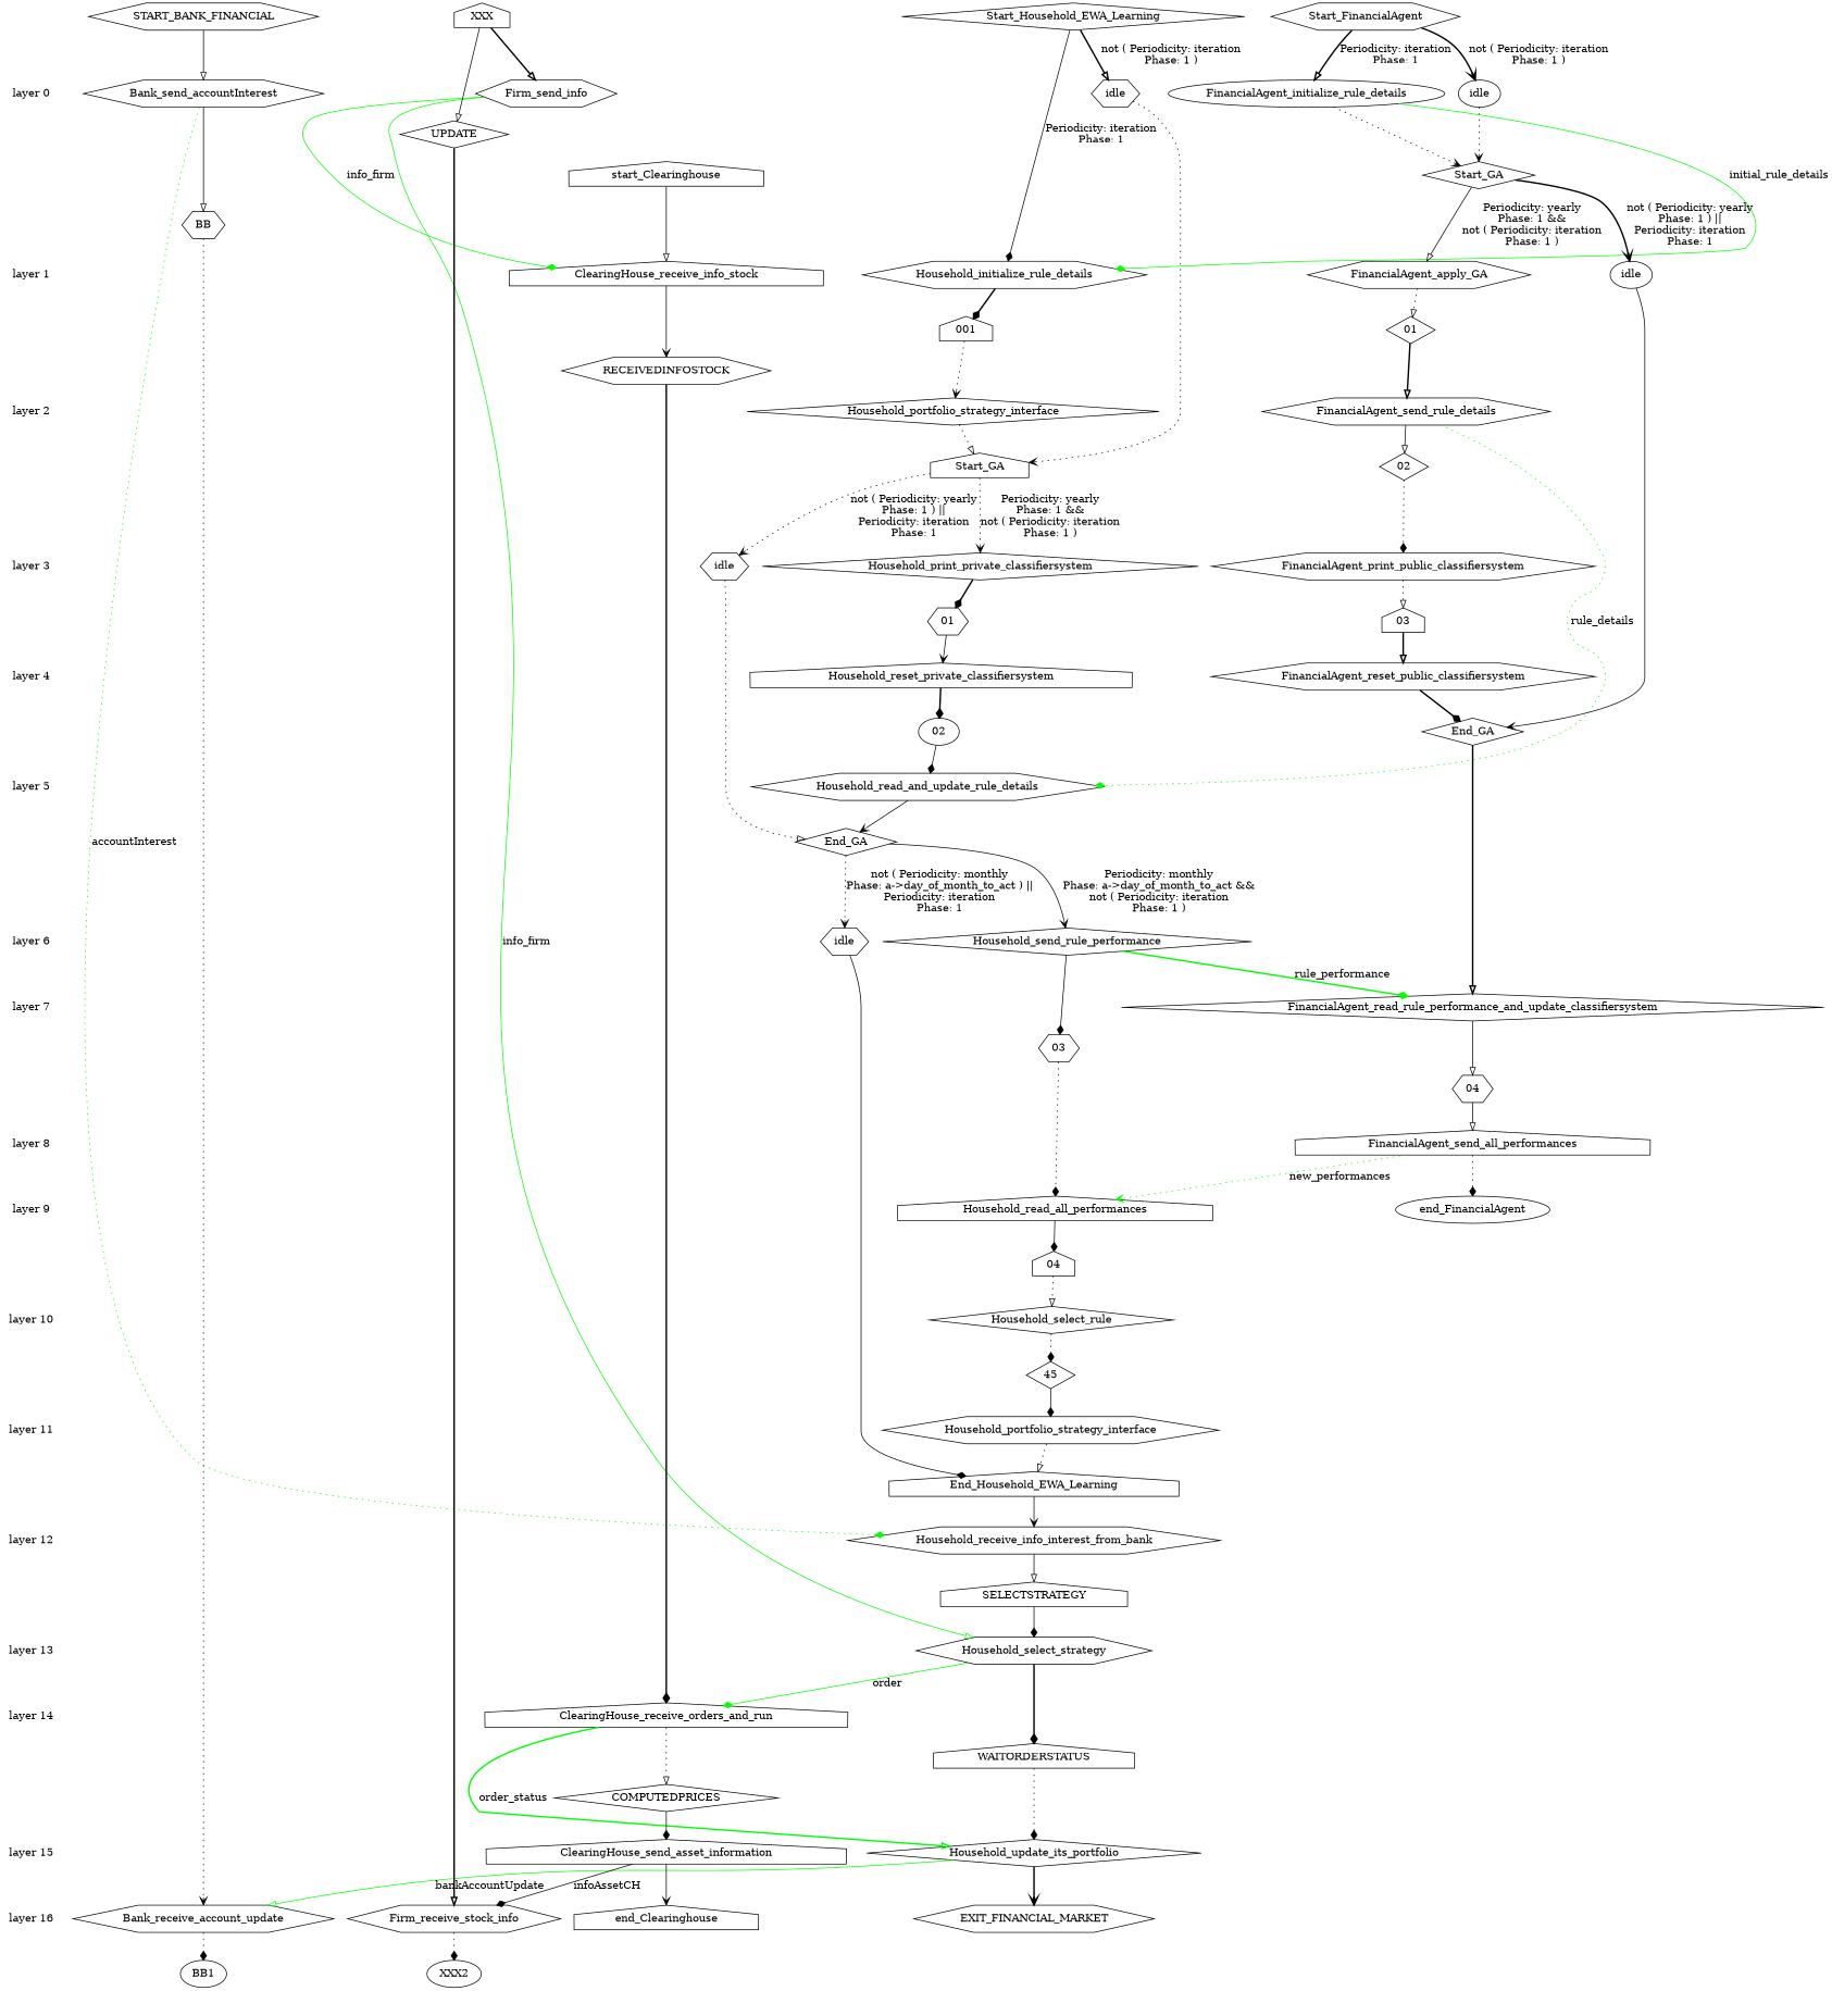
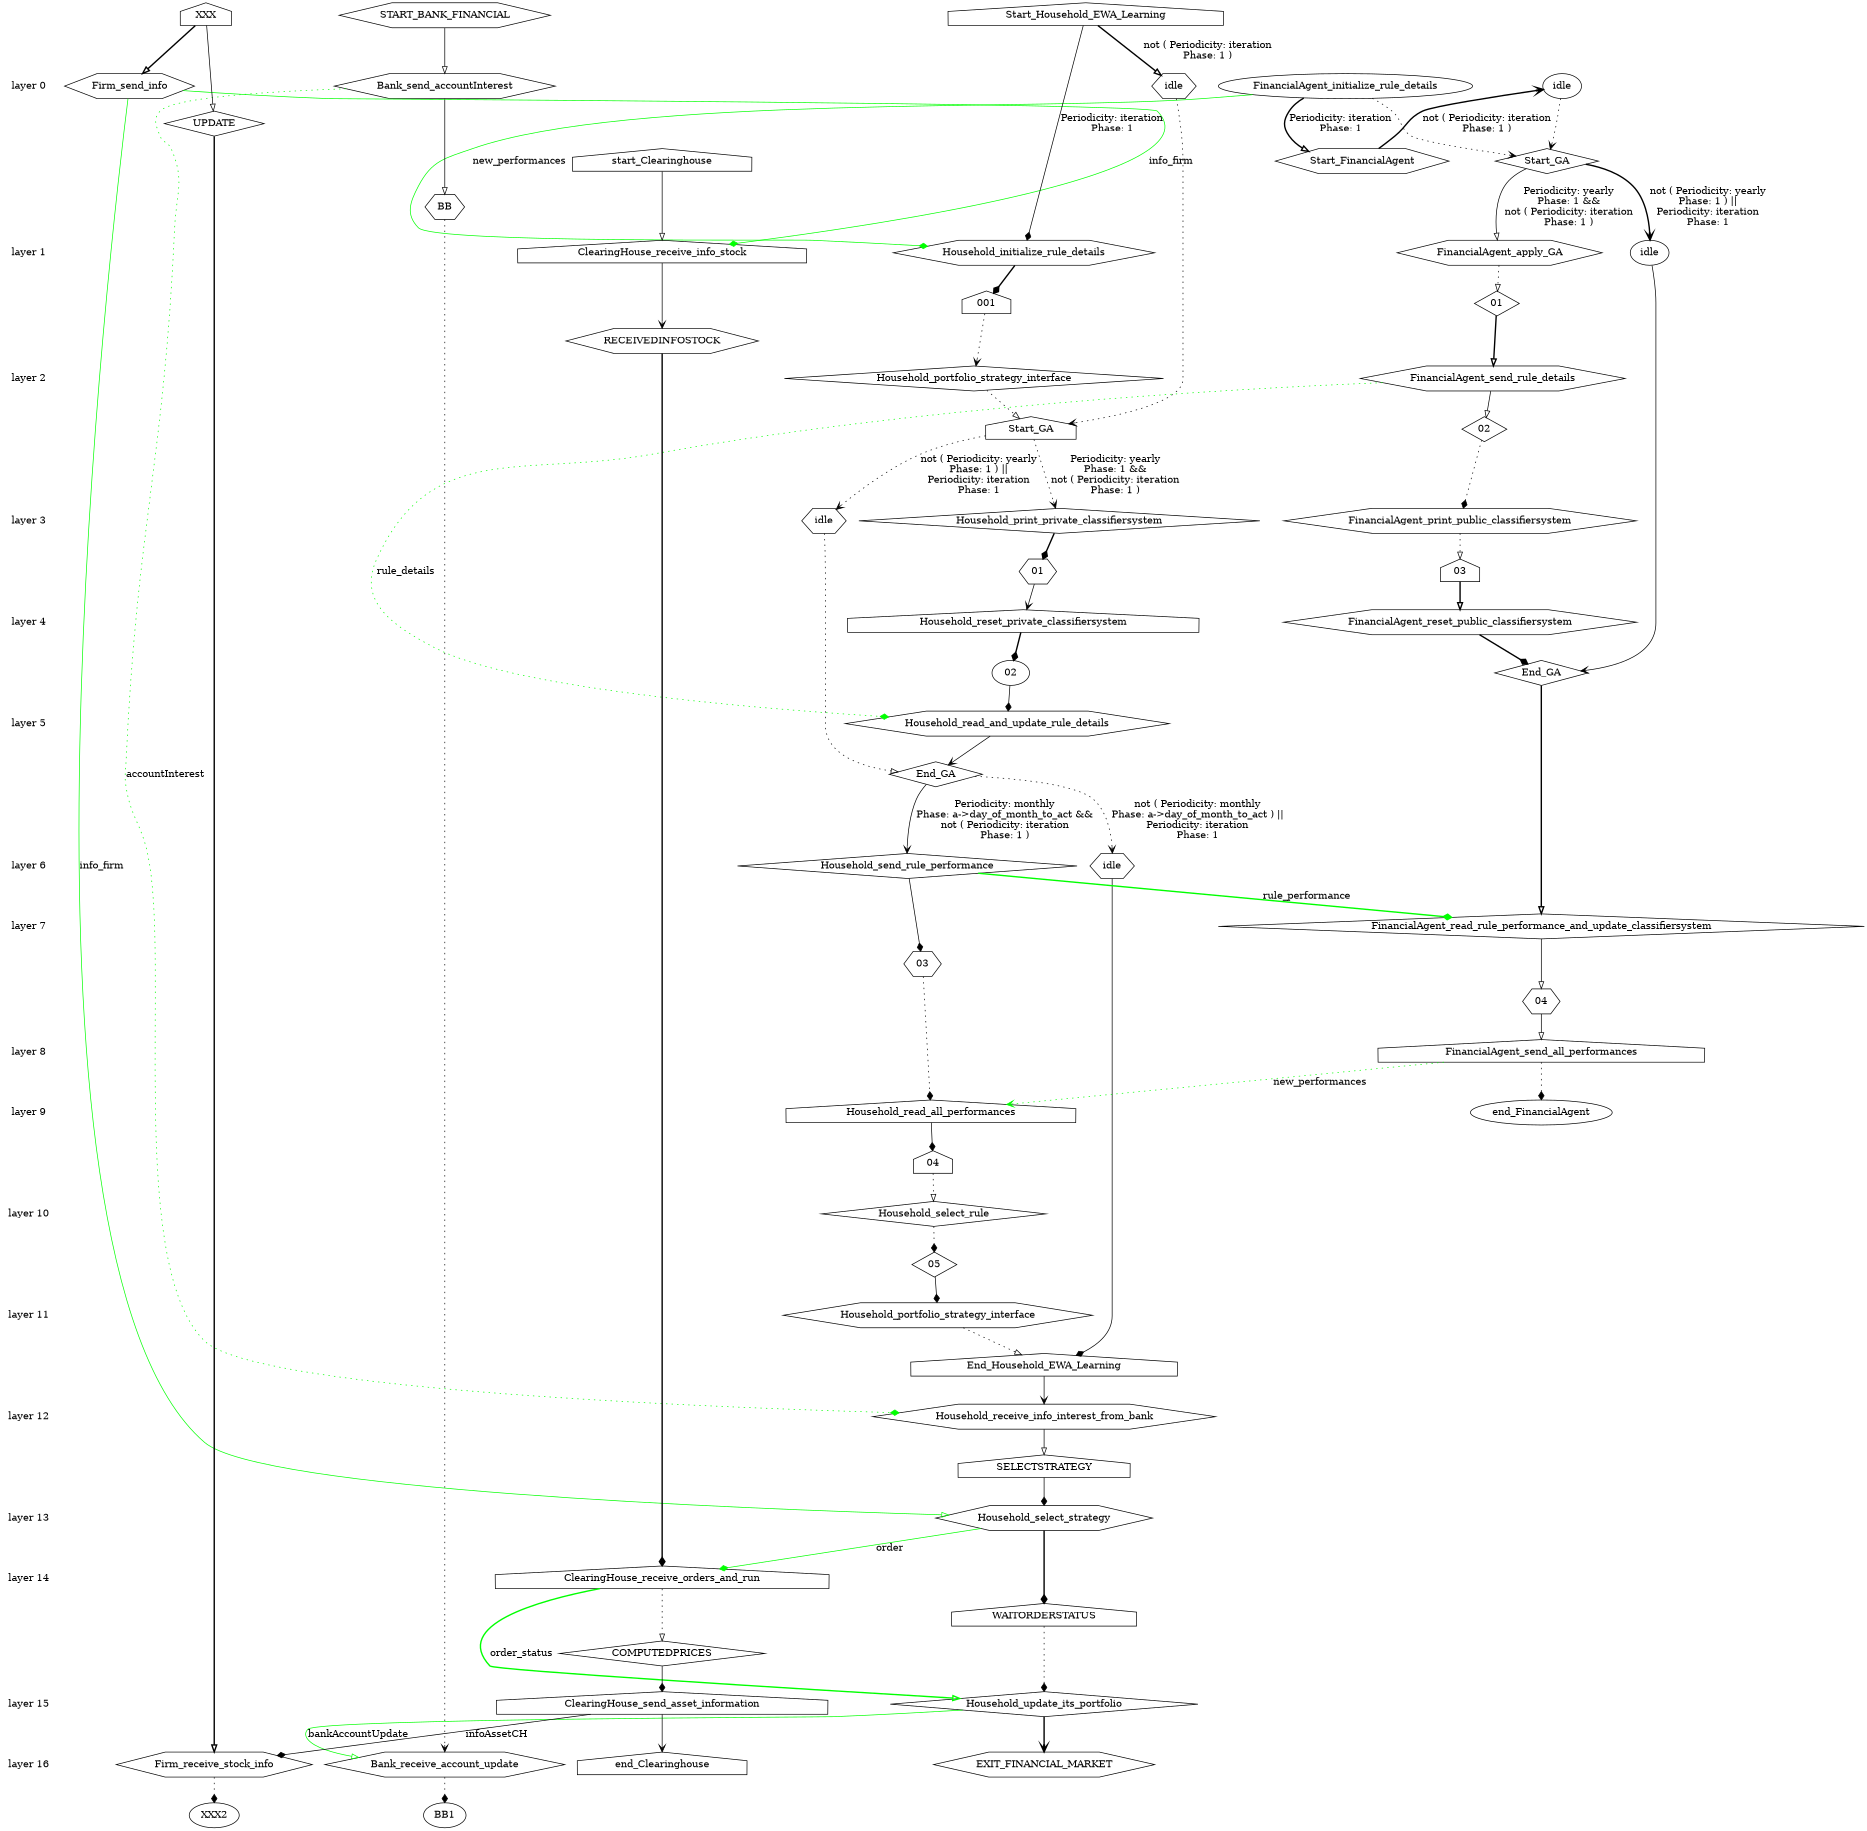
  digraph {
    rankdir=TB
    node [shape=hexagon]
    edge [style=solid arrowhead=diamond]
    n1 [label="layer 0" shape=plaintext]
    n2 [label=idle shape=ellipse]
    n3 [label=FinancialAgent_initialize_rule_details shape=ellipse]
    n4 [label=idle]
    n5 [label=Bank_send_accountInterest]
    n6 [label=Firm_send_info]
    n7 [label="layer 1" shape=plaintext]
    n8 [label=idle shape=ellipse]
    n9 [label=FinancialAgent_apply_GA]
    n10 [label=Household_initialize_rule_details]
    n11 [label=ClearingHouse_receive_info_stock shape=house]
    n12 [label="layer 2" shape=plaintext]
    n13 [label=FinancialAgent_send_rule_details]
    n14 [label=Household_portfolio_strategy_interface shape=diamond]
    n15 [label="layer 3" shape=plaintext]
    n16 [label=FinancialAgent_print_public_classifiersystem]
    n17 [label=idle]
    n18 [label=Household_print_private_classifiersystem shape=diamond]
    n19 [label="layer 4" shape=plaintext]
    n20 [label=FinancialAgent_reset_public_classifiersystem]
    n21 [label=Household_reset_private_classifiersystem shape=house]
    n22 [label="layer 5" shape=plaintext]
    n23 [label=Household_read_and_update_rule_details]
    n24 [label="layer 6" shape=plaintext]
    n25 [label=idle]
    n26 [label=Household_send_rule_performance shape=diamond]
    n27 [label="layer 7" shape=plaintext]
    n28 [label=FinancialAgent_read_rule_performance_and_update_classifiersystem shape=diamond]
    n29 [label="layer 8" shape=plaintext]
    n30 [label=FinancialAgent_send_all_performances shape=house]
    n31 [label="layer 9" shape=plaintext]
    n32 [label=Household_read_all_performances shape=house]
    n33 [label="layer 10" shape=plaintext]
    n34 [label=Household_select_rule shape=diamond]
    n35 [label="layer 11" shape=plaintext]
    n36 [label=Household_portfolio_strategy_interface]
    n37 [label="layer 12" shape=plaintext]
    n38 [label=Household_receive_info_interest_from_bank]
    n39 [label="layer 13" shape=plaintext]
    n40 [label=Household_select_strategy]
    n41 [label="layer 14" shape=plaintext]
    n42 [label=ClearingHouse_receive_orders_and_run shape=house]
    n43 [label="layer 15" shape=plaintext]
    n44 [label=Household_update_its_portfolio shape=diamond]
    n45 [label=ClearingHouse_send_asset_information shape=house]
    n46 [label="layer 16" shape=plaintext]
    n47 [label=Bank_receive_account_update]
    n48 [label=Firm_receive_stock_info]
    n49 [label=Start_GA shape=diamond]
    n50 [label=Start_GA shape=house]
    n51 [label=BB]
    n52 [label=End_GA shape=diamond]
    n53 [label=01 shape=diamond]
    n54 [label=001 shape=house]
    n55 [label=RECEIVEDINFOSTOCK]
    n56 [label=02 shape=diamond]
    n57 [label=03 shape=house]
    n58 [label=End_GA shape=diamond]
    n59 [label=01]
    n60 [label=02 shape=ellipse]
    n61 [label=End_Household_EWA_Learning shape=house]
    n62 [label=03]
    n63 [label=04]
    n64 [label=end_FinancialAgent shape=ellipse]
    n65 [label=04 shape=house]
-   n66 [label=45 shape=diamond]
+   n66 [label=05 shape=diamond]
    n67 [label=SELECTSTRATEGY shape=house]
    n68 [label=WAITORDERSTATUS shape=house]
    n69 [label=COMPUTEDPRICES shape=diamond]
    n70 [label=EXIT_FINANCIAL_MARKET]
    n71 [label=end_Clearinghouse shape=house]
    n72 [label=BB1 shape=ellipse]
    n73 [label=XXX2 shape=ellipse]
    n74 [label=Start_FinancialAgent]
-   n75 [label=Start_Household_EWA_Learning shape=diamond]
+   n75 [label=Start_Household_EWA_Learning shape=house]
    n76 [label=start_Clearinghouse shape=house]
    n77 [label=START_BANK_FINANCIAL]
    n78 [label=UPDATE shape=diamond]
    n79 [label=XXX shape=house]
    subgraph sub_1 {
      rank=same
      n1
      n2
      n3
      n4
      n5
      n6
    }
    subgraph sub_2 {
      rank=same
      n7
      n8
      n9
      n10
      n11
    }
    subgraph sub_3 {
      rank=same
      n12
      n13
      n14
    }
    subgraph sub_4 {
      rank=same
      n15
      n16
      n17
      n18
    }
    subgraph sub_5 {
      rank=same
      n19
      n20
      n21
    }
    subgraph sub_6 {
      rank=same
      n22
      n23
    }
    subgraph sub_7 {
      rank=same
      n24
      n25
      n26
    }
    subgraph sub_8 {
      rank=same
      n27
      n28
    }
    subgraph sub_9 {
      rank=same
      n29
      n30
    }
    subgraph sub_10 {
      rank=same
      n31
      n32
    }
    subgraph sub_11 {
      rank=same
      n33
      n34
    }
    subgraph sub_12 {
      rank=same
      n35
      n36
    }
    subgraph sub_13 {
      rank=same
      n37
      n38
    }
    subgraph sub_14 {
      rank=same
      n39
      n40
    }
    subgraph sub_15 {
      rank=same
      n41
      n42
    }
    subgraph sub_16 {
      rank=same
      n43
      n44
      n45
    }
    subgraph sub_17 {
      rank=same
      n46
      n47
      n48
    }
    n1 -> n7 [style=invis arrowhead=""]
    n2 -> n49 [arrowhead=vee style=dotted]
-   n3 -> n10 [color="#00ff00" constraint=false label=initial_rule_details]
+   n3 -> n10 [color="#00ff00" constraint=false label=new_performances]
    n3 -> n49 [arrowhead=vee style=dotted]
    n4 -> n50 [arrowhead=vee style=dotted]
    n5 -> n38 [color="#00ff00" constraint=false label=accountInterest style=dotted]
    n5 -> n51 [arrowhead=onormal]
    n6 -> n11 [color="#00ff00" constraint=false label=info_firm]
    n6 -> n40 [arrowhead=onormal color="#00ff00" constraint=false label=info_firm]
    n7 -> n12 [style=invis arrowhead=""]
    n8 -> n52 [arrowhead=vee]
    n9 -> n53 [arrowhead=onormal style=dotted]
    n10 -> n54 [style=bold]
    n11 -> n55 [arrowhead=vee]
    n12 -> n15 [style=invis arrowhead=""]
    n13 -> n23 [color="#00ff00" constraint=false label=rule_details style=dotted]
    n13 -> n56 [arrowhead=onormal]
    n14 -> n50 [arrowhead=onormal style=dotted]
    n15 -> n19 [style=invis arrowhead=""]
    n16 -> n57 [arrowhead=onormal style=dotted]
    n17 -> n58 [arrowhead=onormal style=dotted]
    n18 -> n59 [style=bold]
    n19 -> n22 [style=invis arrowhead=""]
    n20 -> n52 [style=bold]
    n21 -> n60 [style=bold]
    n22 -> n24 [style=invis arrowhead=""]
    n23 -> n58 [arrowhead=vee]
    n24 -> n27 [style=invis arrowhead=""]
    n25 -> n61
    n26 -> n28 [color="#00ff00" constraint=false label=rule_performance style=bold]
    n26 -> n62
    n27 -> n29 [style=invis arrowhead=""]
    n28 -> n63 [arrowhead=onormal]
    n29 -> n31 [style=invis arrowhead=""]
    n30 -> n32 [arrowhead=vee color="#00ff00" constraint=false label=new_performances style=dotted]
    n30 -> n64 [style=dotted]
    n31 -> n33 [style=invis arrowhead=""]
    n32 -> n65
    n33 -> n35 [style=invis arrowhead=""]
    n34 -> n66 [style=dotted]
    n35 -> n37 [style=invis arrowhead=""]
    n36 -> n61 [arrowhead=onormal style=dotted]
    n37 -> n39 [style=invis arrowhead=""]
    n38 -> n67 [arrowhead=onormal]
    n39 -> n41 [style=invis arrowhead=""]
    n40 -> n42 [color="#00ff00" constraint=false label=order]
    n40 -> n68 [style=bold]
    n41 -> n43 [style=invis arrowhead=""]
    n42 -> n44 [arrowhead=onormal color="#00ff00" constraint=false label=order_status style=bold]
    n42 -> n69 [arrowhead=onormal style=dotted]
    n43 -> n46 [style=invis arrowhead=""]
    n44 -> n47 [arrowhead=onormal color="#00ff00" constraint=false label=bankAccountUpdate]
    n44 -> n70 [arrowhead=vee style=bold]
    n45 -> n48 [color=black constraint=false label=infoAssetCH]
    n45 -> n71 [arrowhead=vee]
    n47 -> n72 [style=dotted]
    n48 -> n73 [style=dotted]
    n49 -> n8 [arrowhead=vee label="not ( Periodicity: yearly\nPhase: 1 ) ||\nPeriodicity: iteration\nPhase: 1" style=bold]
    n49 -> n9 [arrowhead=onormal label="Periodicity: yearly\nPhase: 1 &&\nnot ( Periodicity: iteration\nPhase: 1 )"]
    n50 -> n17 [arrowhead=vee label="not ( Periodicity: yearly\nPhase: 1 ) ||\nPeriodicity: iteration\nPhase: 1" style=dotted]
    n50 -> n18 [arrowhead=vee label="Periodicity: yearly\nPhase: 1 &&\nnot ( Periodicity: iteration\nPhase: 1 )" style=dotted]
    n51 -> n47 [arrowhead=vee style=dotted]
    n52 -> n28 [arrowhead=onormal style=bold]
    n53 -> n13 [arrowhead=onormal style=bold]
    n54 -> n14 [arrowhead=vee style=dotted]
    n55 -> n42 [style=bold]
    n56 -> n16 [style=dotted]
    n57 -> n20 [arrowhead=onormal style=bold]
    n58 -> n25 [arrowhead=vee label="not ( Periodicity: monthly\nPhase: a->day_of_month_to_act ) ||\nPeriodicity: iteration\nPhase: 1" style=dotted]
    n58 -> n26 [arrowhead=vee label="Periodicity: monthly\nPhase: a->day_of_month_to_act &&\nnot ( Periodicity: iteration\nPhase: 1 )"]
    n59 -> n21 [arrowhead=vee]
    n60 -> n23
    n61 -> n38 [arrowhead=vee]
    n62 -> n32 [style=dotted]
    n63 -> n30 [arrowhead=onormal]
    n65 -> n34 [arrowhead=onormal style=dotted]
    n66 -> n36
    n67 -> n40
    n68 -> n44 [style=dotted]
    n69 -> n45
    n74 -> n2 [arrowhead=vee label="not ( Periodicity: iteration\nPhase: 1 )" style=bold]
-   n74 -> n3 [arrowhead=onormal label="Periodicity: iteration\nPhase: 1" style=bold]
+   n3 -> n74 [arrowhead=onormal label="Periodicity: iteration\nPhase: 1" style=bold]
    n75 -> n4 [arrowhead=onormal label="not ( Periodicity: iteration\nPhase: 1 )" style=bold]
    n75 -> n10 [label="Periodicity: iteration\nPhase: 1"]
    n76 -> n11 [arrowhead=onormal]
    n77 -> n5 [arrowhead=onormal]
    n78 -> n48 [arrowhead=onormal style=bold]
    n79 -> n6 [arrowhead=onormal style=bold]
    n79 -> n78 [arrowhead=onormal]
  }
